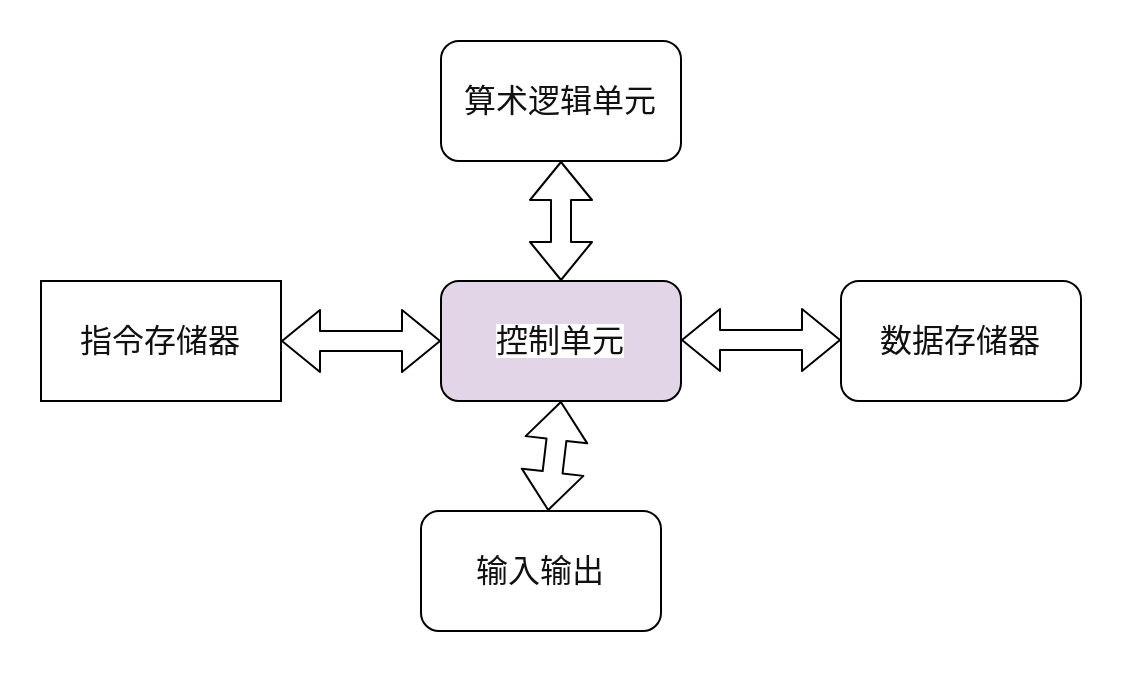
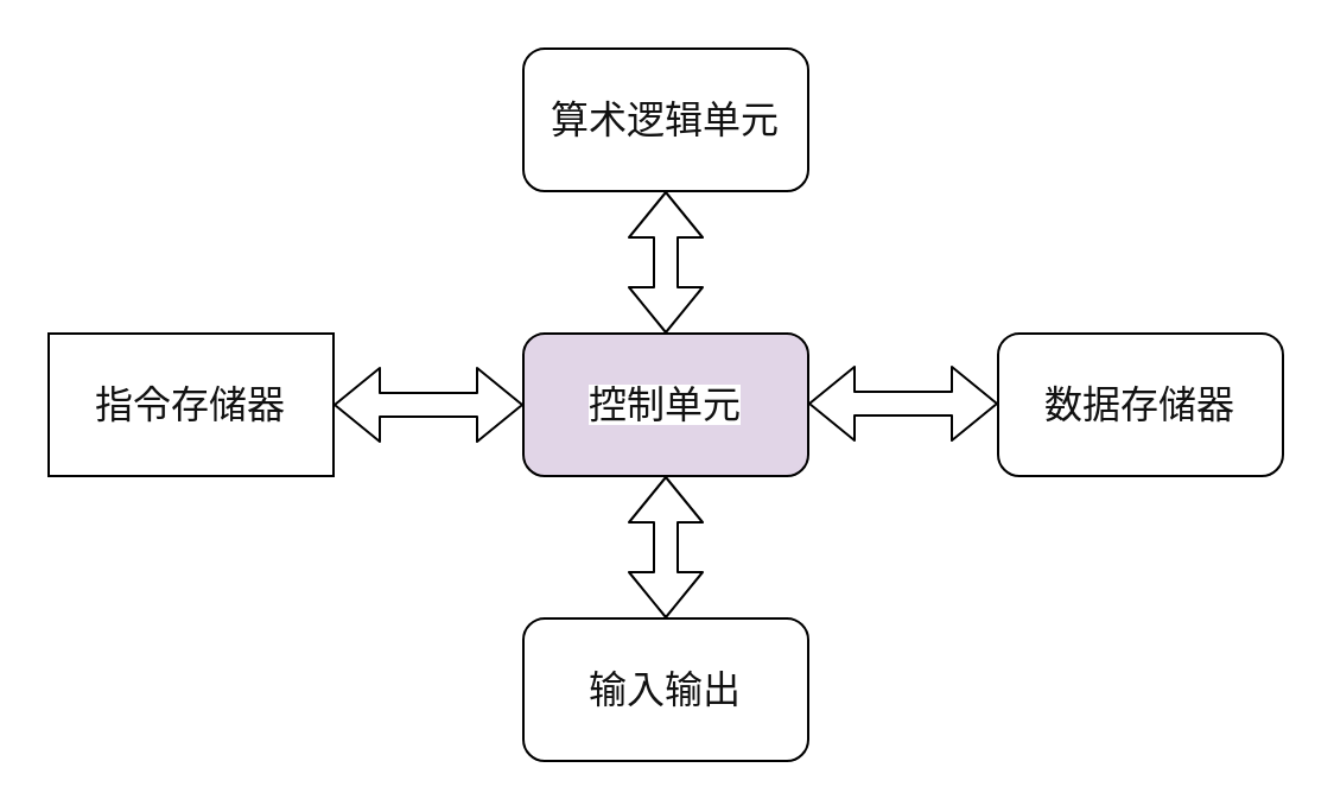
  <mxCell id="0" />
  <mxCell id="1" parent="0" />
  <mxCell id="2" value="&lt;span style=&quot;color: rgb(17 , 17 , 17) ; font-family: &amp;#34;arial&amp;#34; , &amp;#34;helvetica&amp;#34; , sans-serif ; font-size: 16px ; text-align: left ; background-color: rgb(255 , 255 , 255)&quot;&gt;算术逻辑单元&lt;/span&gt;" style="rounded=1;whiteSpace=wrap;html=1;" vertex="1" parent="1"><mxGeometry x="220" y="20" width="120" height="60" as="geometry" /></mxCell>
  <mxCell id="3" value="&lt;span style=&quot;color: rgb(17 , 17 , 17) ; font-family: &amp;#34;arial&amp;#34; , &amp;#34;helvetica&amp;#34; , sans-serif ; font-size: 16px ; text-align: left ; background-color: rgb(255 , 255 , 255)&quot;&gt;控制单元&lt;/span&gt;" style="rounded=1;whiteSpace=wrap;html=1;fillColor=#e1d5e7;" vertex="1" parent="1"><mxGeometry x="220" y="140" width="120" height="60" as="geometry" /></mxCell>
  <mxCell id="4" value="&lt;span style=&quot;color: rgb(17 , 17 , 17) ; font-family: &amp;#34;arial&amp;#34; , &amp;#34;helvetica&amp;#34; , sans-serif ; font-size: 16px ; text-align: left ; background-color: rgb(255 , 255 , 255)&quot;&gt;指令存储器&lt;/span&gt;" style="whiteSpace=wrap;html=1;rounded=0;" vertex="1" parent="1"><mxGeometry x="20" y="140" width="120" height="60" as="geometry" /></mxCell>
  <mxCell id="5" value="&lt;span style=&quot;color: rgb(17 , 17 , 17) ; font-family: &amp;#34;arial&amp;#34; , &amp;#34;helvetica&amp;#34; , sans-serif ; font-size: 16px ; text-align: left ; background-color: rgb(255 , 255 , 255)&quot;&gt;数据存储器&lt;/span&gt;" style="rounded=1;whiteSpace=wrap;html=1;" vertex="1" parent="1"><mxGeometry x="420" y="140" width="120" height="60" as="geometry" /></mxCell>
- <mxCell id="6" value="&lt;span style=&quot;color: rgb(17 , 17 , 17) ; font-family: &amp;#34;arial&amp;#34; , &amp;#34;helvetica&amp;#34; , sans-serif ; font-size: 16px ; text-align: left ; background-color: rgb(255 , 255 , 255)&quot;&gt;输入输出&lt;/span&gt;" style="rounded=1;whiteSpace=wrap;html=1;" vertex="1" parent="1"><mxGeometry x="210" y="255" width="120" height="60" as="geometry" /></mxCell>
+ <mxCell id="6" value="&lt;span style=&quot;color: rgb(17 , 17 , 17) ; font-family: &amp;#34;arial&amp;#34; , &amp;#34;helvetica&amp;#34; , sans-serif ; font-size: 16px ; text-align: left ; background-color: rgb(255 , 255 , 255)&quot;&gt;输入输出&lt;/span&gt;" style="rounded=1;whiteSpace=wrap;html=1;" vertex="1" parent="1"><mxGeometry x="220" y="260" width="120" height="60" as="geometry" /></mxCell>
  <mxCell id="7" value="" style="shape=flexArrow;endArrow=classic;startArrow=classic;html=1;exitX=1;exitY=0.5;exitDx=0;exitDy=0;entryX=0;entryY=0.5;entryDx=0;entryDy=0;" edge="1" parent="1" source="4" target="3"><mxGeometry width="100" height="100" relative="1" as="geometry"><mxPoint x="170" y="300" as="sourcePoint" /><mxPoint x="270" y="200" as="targetPoint" /></mxGeometry></mxCell>
  <mxCell id="8" value="" style="shape=flexArrow;endArrow=classic;startArrow=classic;html=1;exitX=1;exitY=0.5;exitDx=0;exitDy=0;entryX=0;entryY=0.5;entryDx=0;entryDy=0;" edge="1" parent="1"><mxGeometry width="100" height="100" relative="1" as="geometry"><mxPoint x="340" y="169.5" as="sourcePoint" /><mxPoint x="420" y="169.5" as="targetPoint" /></mxGeometry></mxCell>
  <mxCell id="9" value="" style="shape=flexArrow;endArrow=classic;startArrow=classic;html=1;entryX=0.5;entryY=1;entryDx=0;entryDy=0;" edge="1" parent="1" target="2"><mxGeometry width="100" height="100" relative="1" as="geometry"><mxPoint x="280" y="140" as="sourcePoint" /><mxPoint x="380" y="100" as="targetPoint" /></mxGeometry></mxCell>
  <mxCell id="10" value="" style="shape=flexArrow;endArrow=classic;startArrow=classic;html=1;entryX=0.5;entryY=1;entryDx=0;entryDy=0;" edge="1" parent="1" source="6" target="3"><mxGeometry width="100" height="100" relative="1" as="geometry"><mxPoint x="380" y="380" as="sourcePoint" /><mxPoint x="480" y="280" as="targetPoint" /></mxGeometry></mxCell>
